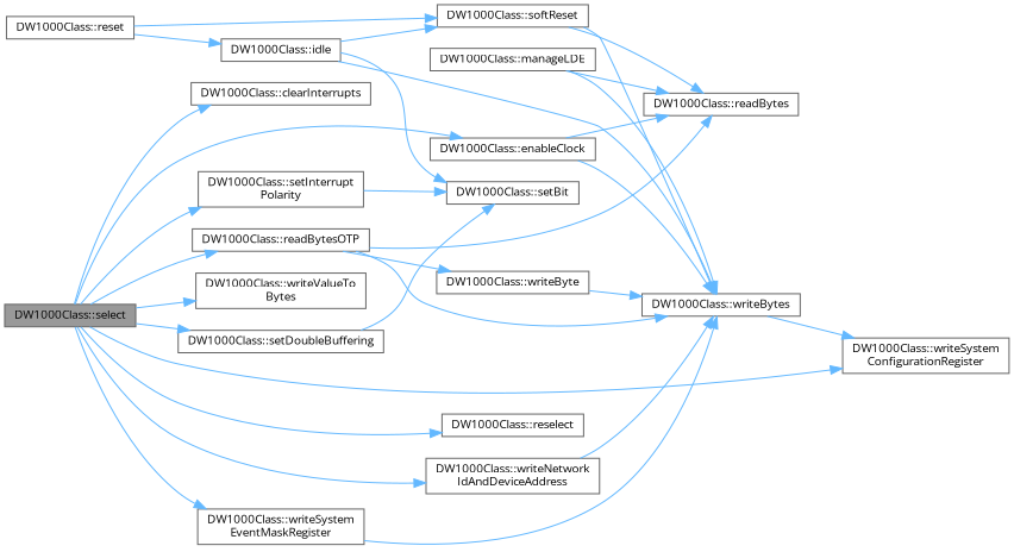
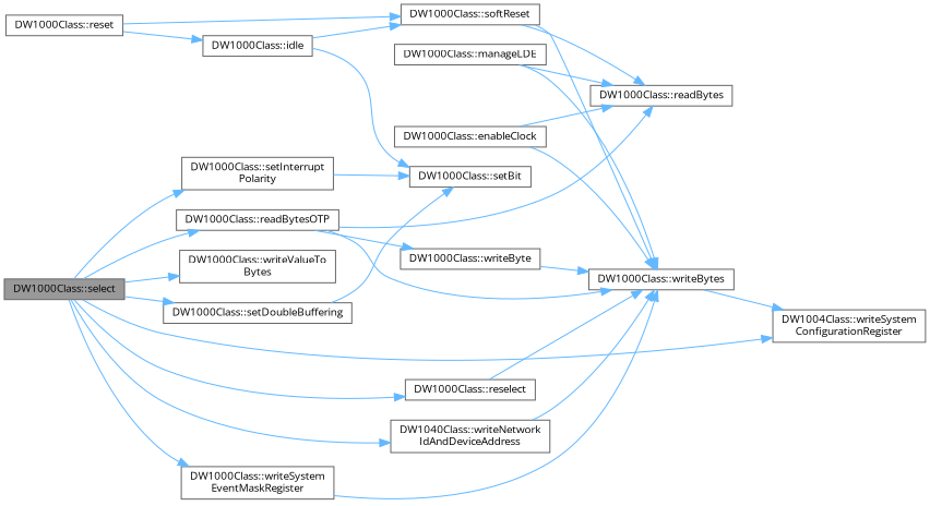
  digraph {
    fontname="Open Sans"
    rankdir=LR
    node [color=grey40 fillcolor=white fontname="Open Sans" fontsize=10 shape=box style=filled]
    edge [color=steelblue1 fontname="Open Sans" fontsize=10 labelfontname=Helvetica labelfontsize=10 style=solid]
    n1 [color=gray40 fillcolor=grey60 fontcolor=black height=0.2 label="DW1000Class::select" width=0.4]
-   n2 [height=0.2 label="DW1000Class::clearInterrupts" width=0.4]
    n3 [height=0.2 label="DW1000Class::enableClock" width=0.4]
    n4 [height=0.2 label="DW1000Class::readBytesOTP" width=0.4]
    n5 [height=0.2 label="DW1000Class::reselect" width=0.4]
    n6 [height=0.2 label="DW1000Class::setDoubleBuffering" width=0.4]
    n7 [height=0.2 label="DW1000Class::setInterrupt\lPolarity" width=0.4]
-   n8 [height=0.2 label="DW1000Class::writeNetwork\lIdAndDeviceAddress" width=0.4]
-   n9 [height=0.2 label="DW1000Class::writeSystem\lConfigurationRegister" width=0.4]
+   n8 [height=0.2 label="DW1040Class::writeNetwork\lIdAndDeviceAddress" width=0.4]
+   n9 [height=0.2 label="DW1004Class::writeSystem\lConfigurationRegister" width=0.4]
    n10 [height=0.2 label="DW1000Class::writeSystem\lEventMaskRegister" width=0.4]
    n11 [height=0.2 label="DW1000Class::writeValueTo\lBytes" width=0.4]
    n12 [height=0.2 label="DW1000Class::readBytes" width=0.4]
    n13 [height=0.2 label="DW1000Class::writeBytes" width=0.4]
    n14 [height=0.2 label="DW1000Class::manageLDE" width=0.4]
    n15 [height=0.2 label="DW1000Class::writeByte" width=0.4]
    n16 [height=0.2 label="DW1000Class::reset" width=0.4]
    n17 [height=0.2 label="DW1000Class::idle" width=0.4]
    n18 [height=0.2 label="DW1000Class::softReset" width=0.4]
    n19 [height=0.2 label="DW1000Class::setBit" width=0.4]
-   n1 -> n2
-   n1 -> n3
    n1 -> n4
    n1 -> n5
    n1 -> n6
    n1 -> n7
    n1 -> n8
    n1 -> n9
    n1 -> n10
    n1 -> n11
    n3 -> n12
    n3 -> n13
    n4 -> n12
    n4 -> n13
    n4 -> n15
    n6 -> n19
    n7 -> n19
    n8 -> n13
    n10 -> n13
    n13 -> n9
    n14 -> n12
    n14 -> n13
    n15 -> n13
    n16 -> n17
    n16 -> n18
-   n17 -> n13
+   n5 -> n13
    n17 -> n18
    n17 -> n19
    n18 -> n12
    n18 -> n13
  }
